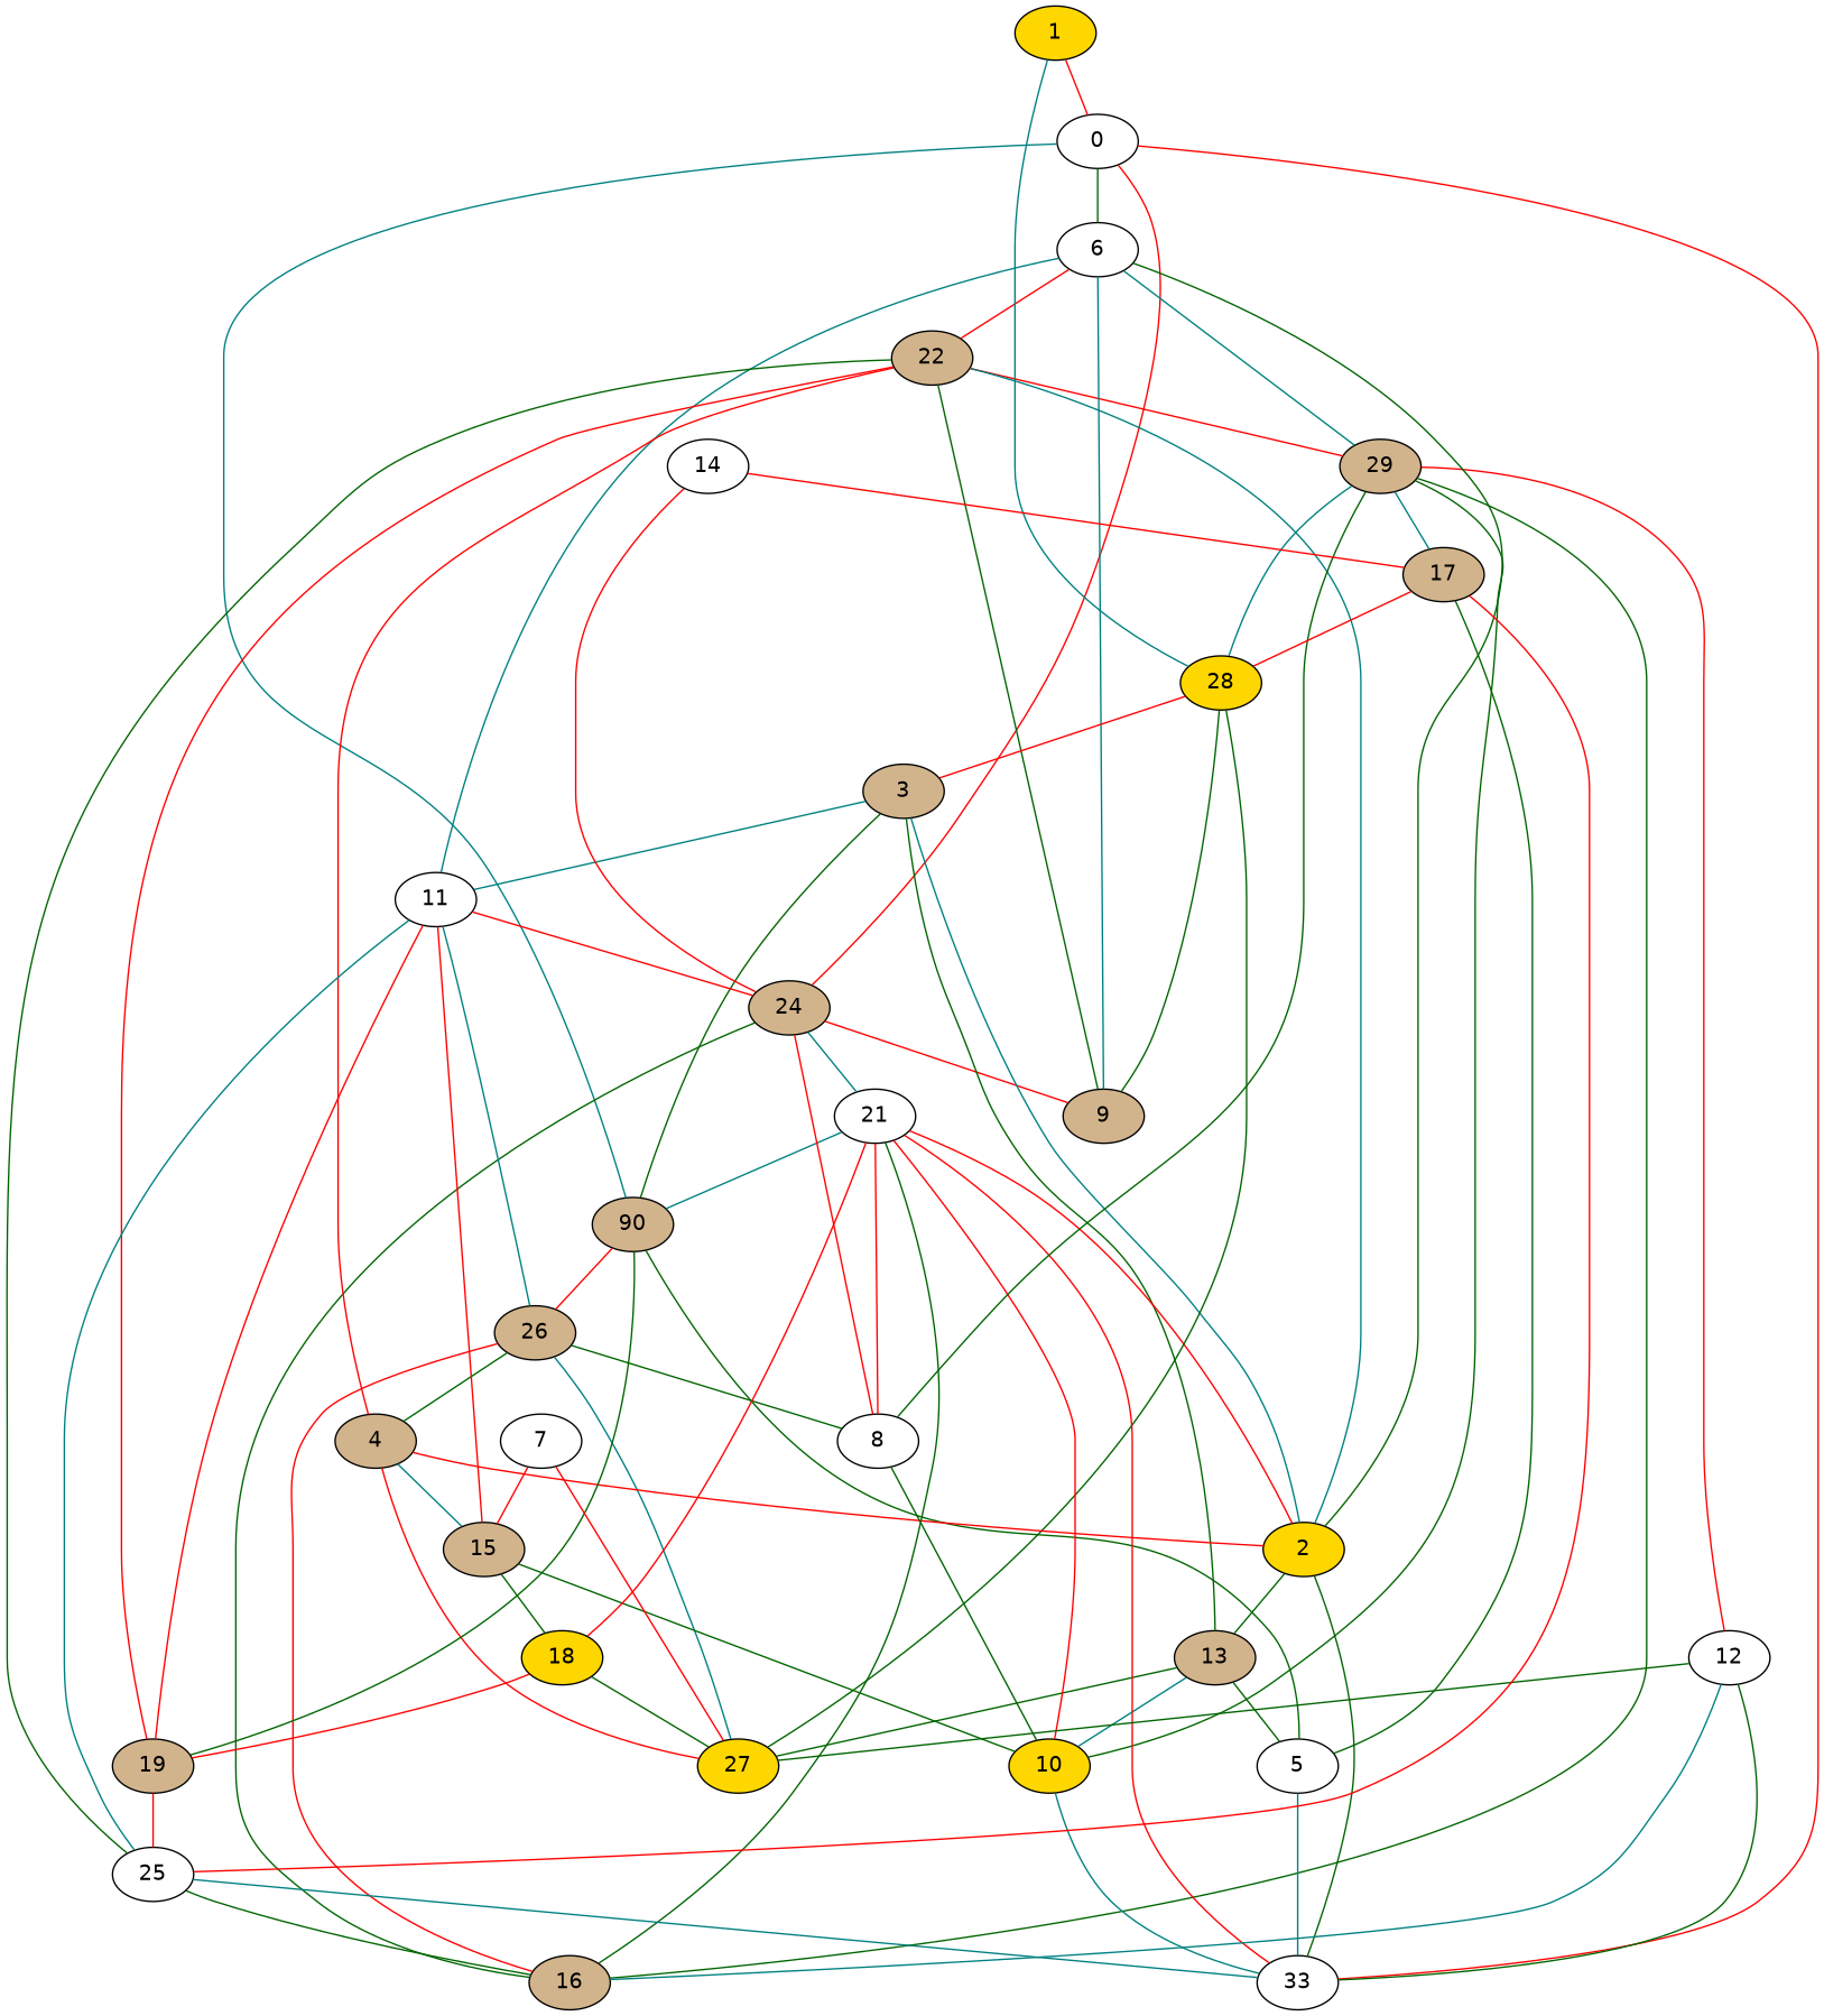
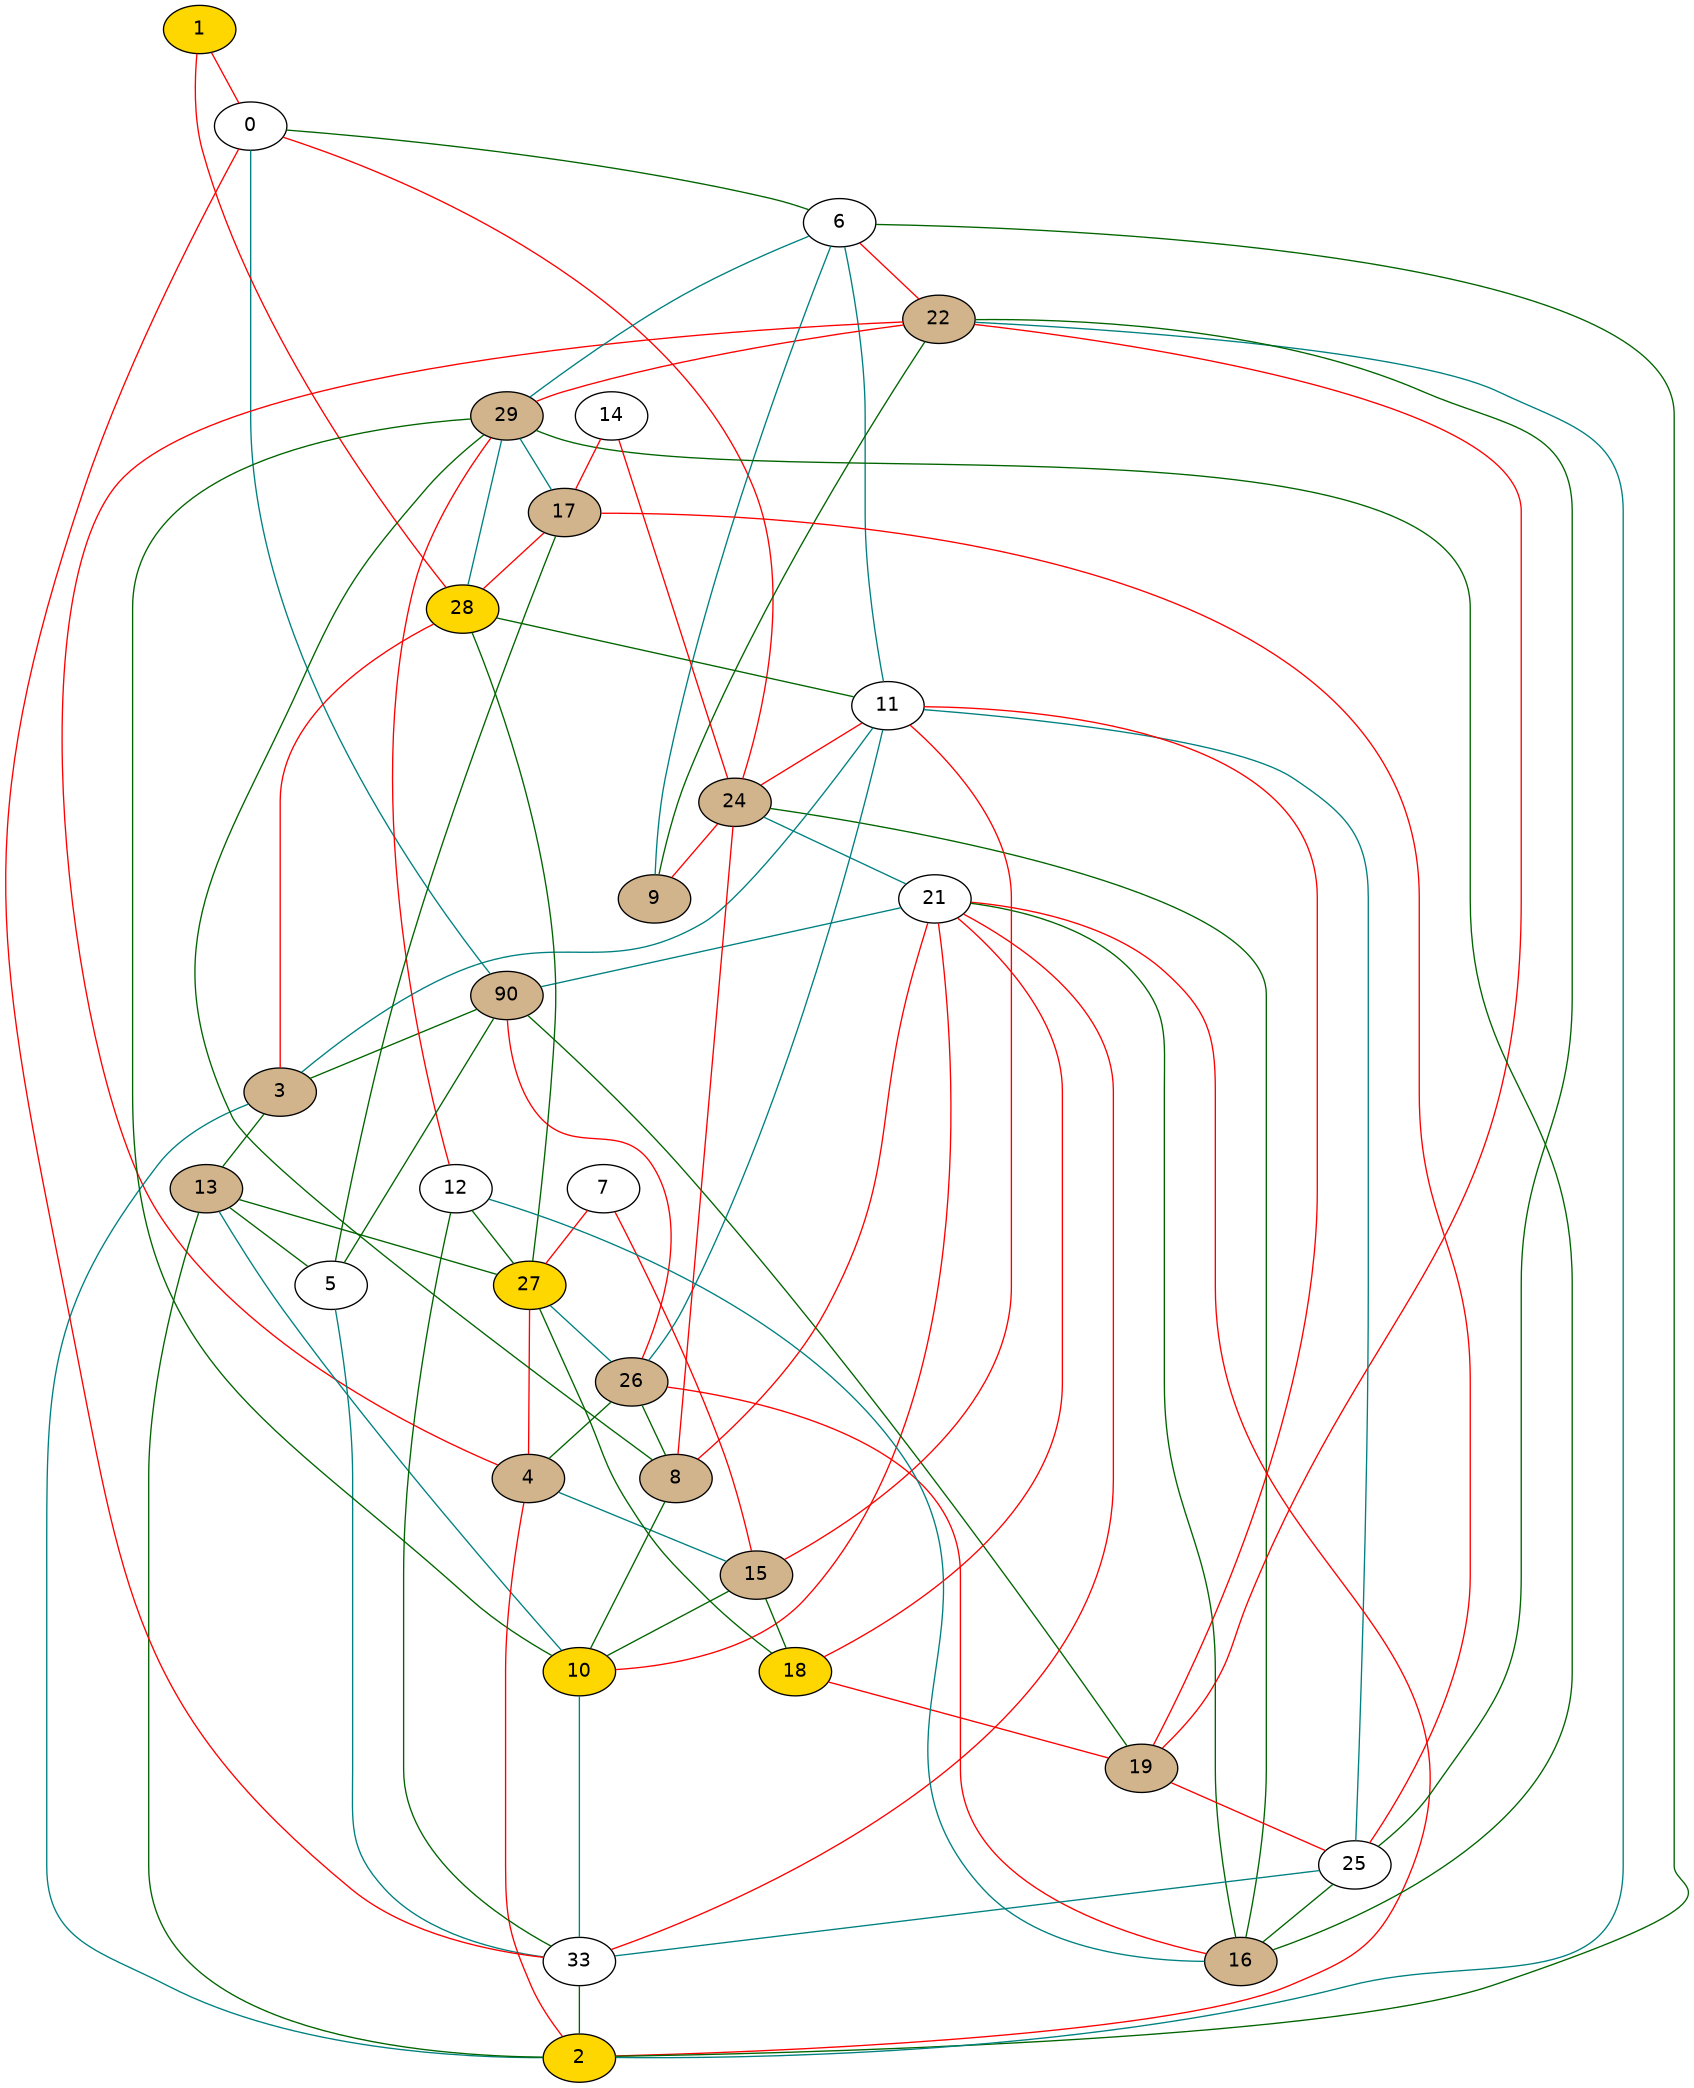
  graph {
    fontname="DejaVu Sans"
    node [fillcolor=tan fontname="DejaVu Sans" style=filled]
    edge [color=red fontname="DejaVu Sans"]
    n1 [fillcolor=white label=0]
    n2 [fillcolor=white label=6]
    n3 [label=90]
    n4 [label=24]
    n5 [label=22]
    n6 [fillcolor=white label=11]
    n7 [label=3]
    n8 [label=26]
    n9 [label=9]
    n10 [fillcolor=white label=21]
    n11 [label=16]
    n12 [fillcolor=gold label=1]
    n13 [fillcolor=gold label=28]
    n14 [label=29]
    n15 [fillcolor=gold label=2]
    n16 [label=13]
    n17 [fillcolor=gold label=27]
    n18 [fillcolor=white label=5]
    n19 [fillcolor=gold label=10]
    n20 [label=4]
    n21 [label=19]
    n22 [fillcolor=white label=25]
    n23 [label=15]
    n24 [fillcolor=gold label=18]
    n25 [fillcolor=white label=33]
    n26 [fillcolor=white label=7]
-   n27 [fillcolor=white label=8]
+   n27 [label=8]
    n28 [fillcolor=white label=12]
    n29 [label=17]
    n30 [fillcolor=white label=14]
    n1 -- n2 [color=darkgreen]
    n1 -- n3 [color=teal]
    n1 -- n4
    n2 -- n5
    n2 -- n6 [color=teal]
    n3 -- n7 [color=darkgreen]
    n3 -- n8
    n4 -- n9
    n4 -- n10 [color=teal]
    n4 -- n11 [color=darkgreen]
    n5 -- n14
    n5 -- n20
    n5 -- n21
    n6 -- n4
    n6 -- n8 [color=teal]
    n6 -- n22 [color=teal]
    n7 -- n6 [color=teal]
    n7 -- n15 [color=teal]
    n7 -- n16 [color=darkgreen]
    n8 -- n11
    n8 -- n20 [color=darkgreen]
    n8 -- n27 [color=darkgreen]
    n9 -- n2 [color=teal]
    n9 -- n5 [color=darkgreen]
    n10 -- n3 [color=teal]
    n10 -- n15
    n10 -- n27
    n11 -- n10 [color=darkgreen]
    n11 -- n14 [color=darkgreen]
    n12 -- n1
-   n12 -- n13 [color=teal]
-   n13 -- n9 [color=darkgreen]
+   n12 -- n13
+   n13 -- n6 [color=darkgreen]
    n13 -- n7
    n13 -- n14 [color=teal]
    n14 -- n2 [color=teal]
    n14 -- n28
    n14 -- n29 [color=teal]
    n15 -- n2 [color=darkgreen]
    n15 -- n5 [color=teal]
    n15 -- n16 [color=darkgreen]
    n16 -- n17 [color=darkgreen]
    n16 -- n18 [color=darkgreen]
    n16 -- n19 [color=teal]
    n17 -- n8 [color=teal]
    n17 -- n13 [color=darkgreen]
    n18 -- n3 [color=darkgreen]
    n18 -- n25 [color=teal]
    n19 -- n10
    n19 -- n14 [color=darkgreen]
    n19 -- n25 [color=teal]
    n20 -- n15
    n20 -- n17
    n20 -- n23 [color=teal]
    n21 -- n3 [color=darkgreen]
    n21 -- n6
    n21 -- n22
    n22 -- n5 [color=darkgreen]
    n22 -- n11 [color=darkgreen]
    n22 -- n25 [color=teal]
    n23 -- n6
    n23 -- n19 [color=darkgreen]
    n23 -- n24 [color=darkgreen]
    n24 -- n10
    n24 -- n17 [color=darkgreen]
    n24 -- n21
    n25 -- n1
    n25 -- n10
    n25 -- n15 [color=darkgreen]
    n26 -- n17
    n26 -- n23
    n27 -- n4
    n27 -- n14 [color=darkgreen]
    n27 -- n19 [color=darkgreen]
    n28 -- n11 [color=teal]
    n28 -- n17 [color=darkgreen]
    n28 -- n25 [color=darkgreen]
    n29 -- n13
    n29 -- n18 [color=darkgreen]
    n29 -- n22
    n30 -- n4
    n30 -- n29
  }
